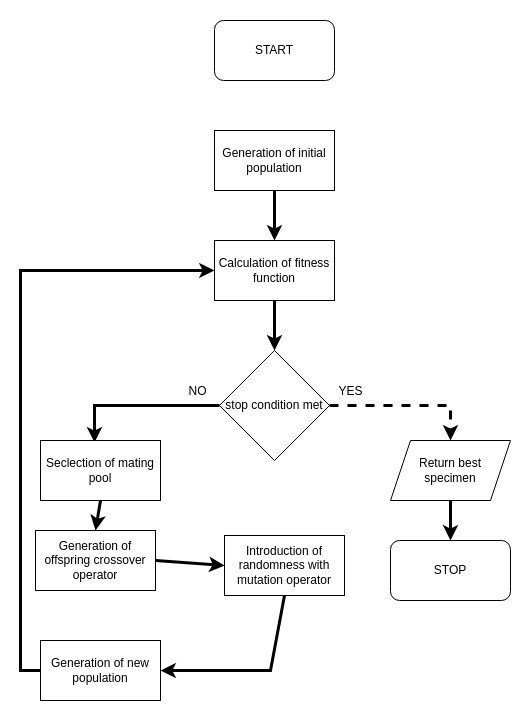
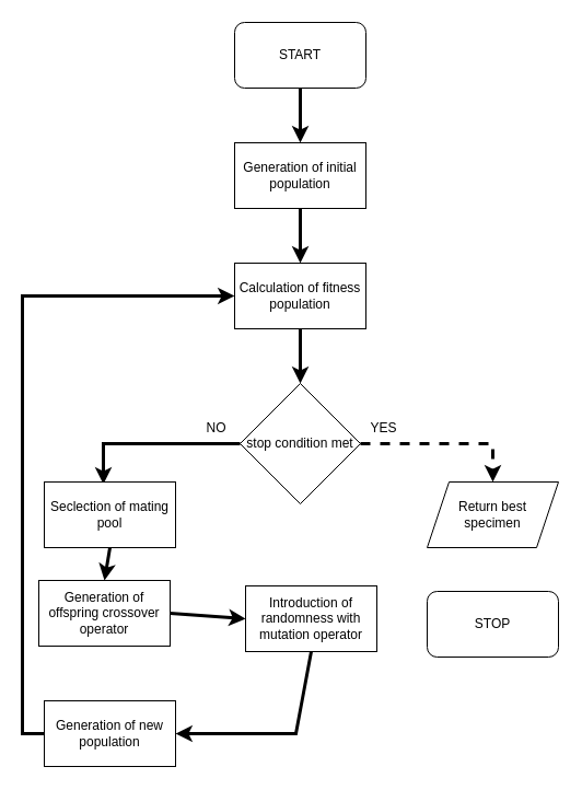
  <mxCell id="0" />
  <mxCell id="1" parent="0" />
  <mxCell id="2" value="Generation of initial population" style="rounded=0;whiteSpace=wrap;html=1;" vertex="1" parent="1"><mxGeometry x="214" y="130" width="120" height="60" as="geometry" /></mxCell>
- <mxCell id="3" value="Calculation of fitness function" style="rounded=0;whiteSpace=wrap;html=1;" vertex="1" parent="1"><mxGeometry x="214" y="240" width="120" height="60" as="geometry" /></mxCell>
+ <mxCell id="3" value="Calculation of fitness population" style="rounded=0;whiteSpace=wrap;html=1;" vertex="1" parent="1"><mxGeometry x="214" y="240" width="120" height="60" as="geometry" /></mxCell>
  <mxCell id="4" value="" style="endArrow=classic;html=1;rounded=0;strokeWidth=3;exitX=0.5;exitY=1;exitDx=0;exitDy=0;entryX=0.5;entryY=0;entryDx=0;entryDy=0;" edge="1" parent="1" source="2" target="3"><mxGeometry width="50" height="50" relative="1" as="geometry"><mxPoint x="480" y="240" as="sourcePoint" /><mxPoint x="530" y="190" as="targetPoint" /></mxGeometry></mxCell>
  <mxCell id="5" value="stop condition met" style="rhombus;whiteSpace=wrap;html=1;" vertex="1" parent="1"><mxGeometry x="219" y="350" width="110" height="110" as="geometry" /></mxCell>
  <mxCell id="6" value="" style="endArrow=classic;html=1;rounded=0;strokeWidth=3;exitX=0.5;exitY=1;exitDx=0;exitDy=0;entryX=0.5;entryY=0;entryDx=0;entryDy=0;" edge="1" parent="1" source="3" target="5"><mxGeometry width="50" height="50" relative="1" as="geometry"><mxPoint x="410" y="370" as="sourcePoint" /><mxPoint x="460" y="320" as="targetPoint" /></mxGeometry></mxCell>
  <mxCell id="7" value="" style="endArrow=classic;html=1;rounded=0;strokeWidth=3;exitX=0;exitY=0.5;exitDx=0;exitDy=0;entryX=0.45;entryY=0.033;entryDx=0;entryDy=0;entryPerimeter=0;" edge="1" parent="1" source="5" target="9"><mxGeometry width="50" height="50" relative="1" as="geometry"><mxPoint x="120" y="430" as="sourcePoint" /><mxPoint x="120" y="400" as="targetPoint" /><Array as="points"><mxPoint x="94" y="405" /></Array></mxGeometry></mxCell>
  <mxCell id="8" value="NO" style="edgeLabel;html=1;align=center;verticalAlign=middle;resizable=0;points=[];fontSize=12;" vertex="1" connectable="0" parent="7"><mxGeometry x="-0.716" relative="1" as="geometry"><mxPoint y="-15" as="offset" /></mxGeometry></mxCell>
  <mxCell id="9" value="Seclection of mating pool" style="rounded=0;whiteSpace=wrap;html=1;" vertex="1" parent="1"><mxGeometry x="40" y="440" width="120" height="60" as="geometry" /></mxCell>
  <mxCell id="10" value="Generation&amp;nbsp;of offspring crossover operator" style="rounded=0;whiteSpace=wrap;html=1;fontSize=12;" vertex="1" parent="1"><mxGeometry x="35" y="530" width="120" height="60" as="geometry" /></mxCell>
  <mxCell id="11" value="Introduction of randomness with mutation operator" style="rounded=0;whiteSpace=wrap;html=1;fontSize=12;" vertex="1" parent="1"><mxGeometry x="224" y="535" width="120" height="60" as="geometry" /></mxCell>
  <mxCell id="12" value="Generation of new population" style="rounded=0;whiteSpace=wrap;html=1;fontSize=12;" vertex="1" parent="1"><mxGeometry x="40" y="640" width="120" height="60" as="geometry" /></mxCell>
  <mxCell id="13" value="" style="endArrow=classic;html=1;rounded=0;fontSize=12;strokeWidth=3;exitX=0.5;exitY=1;exitDx=0;exitDy=0;entryX=0.5;entryY=0;entryDx=0;entryDy=0;" edge="1" parent="1" source="9" target="10"><mxGeometry width="50" height="50" relative="1" as="geometry"><mxPoint x="190" y="520" as="sourcePoint" /><mxPoint x="240" y="470" as="targetPoint" /></mxGeometry></mxCell>
  <mxCell id="14" value="" style="endArrow=classic;html=1;rounded=0;fontSize=12;strokeWidth=3;exitX=1;exitY=0.5;exitDx=0;exitDy=0;entryX=0;entryY=0.5;entryDx=0;entryDy=0;" edge="1" parent="1" source="10" target="11"><mxGeometry width="50" height="50" relative="1" as="geometry"><mxPoint x="220" y="530" as="sourcePoint" /><mxPoint x="270" y="480" as="targetPoint" /></mxGeometry></mxCell>
  <mxCell id="15" value="" style="endArrow=classic;html=1;rounded=0;fontSize=12;strokeWidth=3;exitX=0.5;exitY=1;exitDx=0;exitDy=0;entryX=1;entryY=0.5;entryDx=0;entryDy=0;" edge="1" parent="1" source="11" target="12"><mxGeometry width="50" height="50" relative="1" as="geometry"><mxPoint x="240" y="690" as="sourcePoint" /><mxPoint x="290" y="640" as="targetPoint" /><Array as="points"><mxPoint x="270" y="670" /></Array></mxGeometry></mxCell>
  <mxCell id="16" value="" style="endArrow=classic;html=1;rounded=0;fontSize=12;strokeWidth=3;exitX=0;exitY=0.5;exitDx=0;exitDy=0;entryX=0;entryY=0.5;entryDx=0;entryDy=0;" edge="1" parent="1" source="12" target="3"><mxGeometry width="50" height="50" relative="1" as="geometry"><mxPoint x="-40" y="560" as="sourcePoint" /><mxPoint x="10" y="510" as="targetPoint" /><Array as="points"><mxPoint x="20" y="670" /><mxPoint x="20" y="270" /></Array></mxGeometry></mxCell>
  <mxCell id="17" value="Return best &lt;br&gt;specimen" style="shape=parallelogram;perimeter=parallelogramPerimeter;whiteSpace=wrap;html=1;fixedSize=1;fontSize=12;" vertex="1" parent="1"><mxGeometry x="390" y="440" width="120" height="60" as="geometry" /></mxCell>
  <mxCell id="18" value="" style="endArrow=classic;html=1;rounded=0;fontSize=12;strokeWidth=3;exitX=1;exitY=0.5;exitDx=0;exitDy=0;entryX=0.5;entryY=0;entryDx=0;entryDy=0;dashed=1;" edge="1" parent="1" source="5" target="17"><mxGeometry width="50" height="50" relative="1" as="geometry"><mxPoint x="450" y="310" as="sourcePoint" /><mxPoint x="500" y="260" as="targetPoint" /><Array as="points"><mxPoint x="450" y="405" /></Array></mxGeometry></mxCell>
  <mxCell id="19" value="YES" style="edgeLabel;html=1;align=center;verticalAlign=middle;resizable=0;points=[];fontSize=12;" vertex="1" connectable="0" parent="18"><mxGeometry x="-0.744" y="2" relative="1" as="geometry"><mxPoint y="-13" as="offset" /></mxGeometry></mxCell>
  <mxCell id="20" value="START" style="rounded=1;whiteSpace=wrap;html=1;fontSize=12;" vertex="1" parent="1"><mxGeometry x="214" y="20" width="120" height="60" as="geometry" /></mxCell>
  <mxCell id="21" value="STOP" style="rounded=1;whiteSpace=wrap;html=1;fontSize=12;" vertex="1" parent="1"><mxGeometry x="390" y="540" width="120" height="60" as="geometry" /></mxCell>
- <mxCell id="23" value="" style="endArrow=classic;html=1;rounded=0;fontSize=12;strokeWidth=3;exitX=0.5;exitY=1;exitDx=0;exitDy=0;entryX=0.5;entryY=0;entryDx=0;entryDy=0;" edge="1" parent="1" source="17" target="21"><mxGeometry width="50" height="50" relative="1" as="geometry"><mxPoint x="540" y="540" as="sourcePoint" /><mxPoint x="590" y="490" as="targetPoint" /></mxGeometry></mxCell>
+ <mxCell id="22" value="" style="endArrow=classic;html=1;rounded=0;fontSize=12;strokeWidth=3;exitX=0.5;exitY=1;exitDx=0;exitDy=0;" edge="1" parent="1" source="20" target="2"><mxGeometry width="50" height="50" relative="1" as="geometry"><mxPoint x="400" y="130" as="sourcePoint" /><mxPoint x="450" y="80" as="targetPoint" /></mxGeometry></mxCell>
